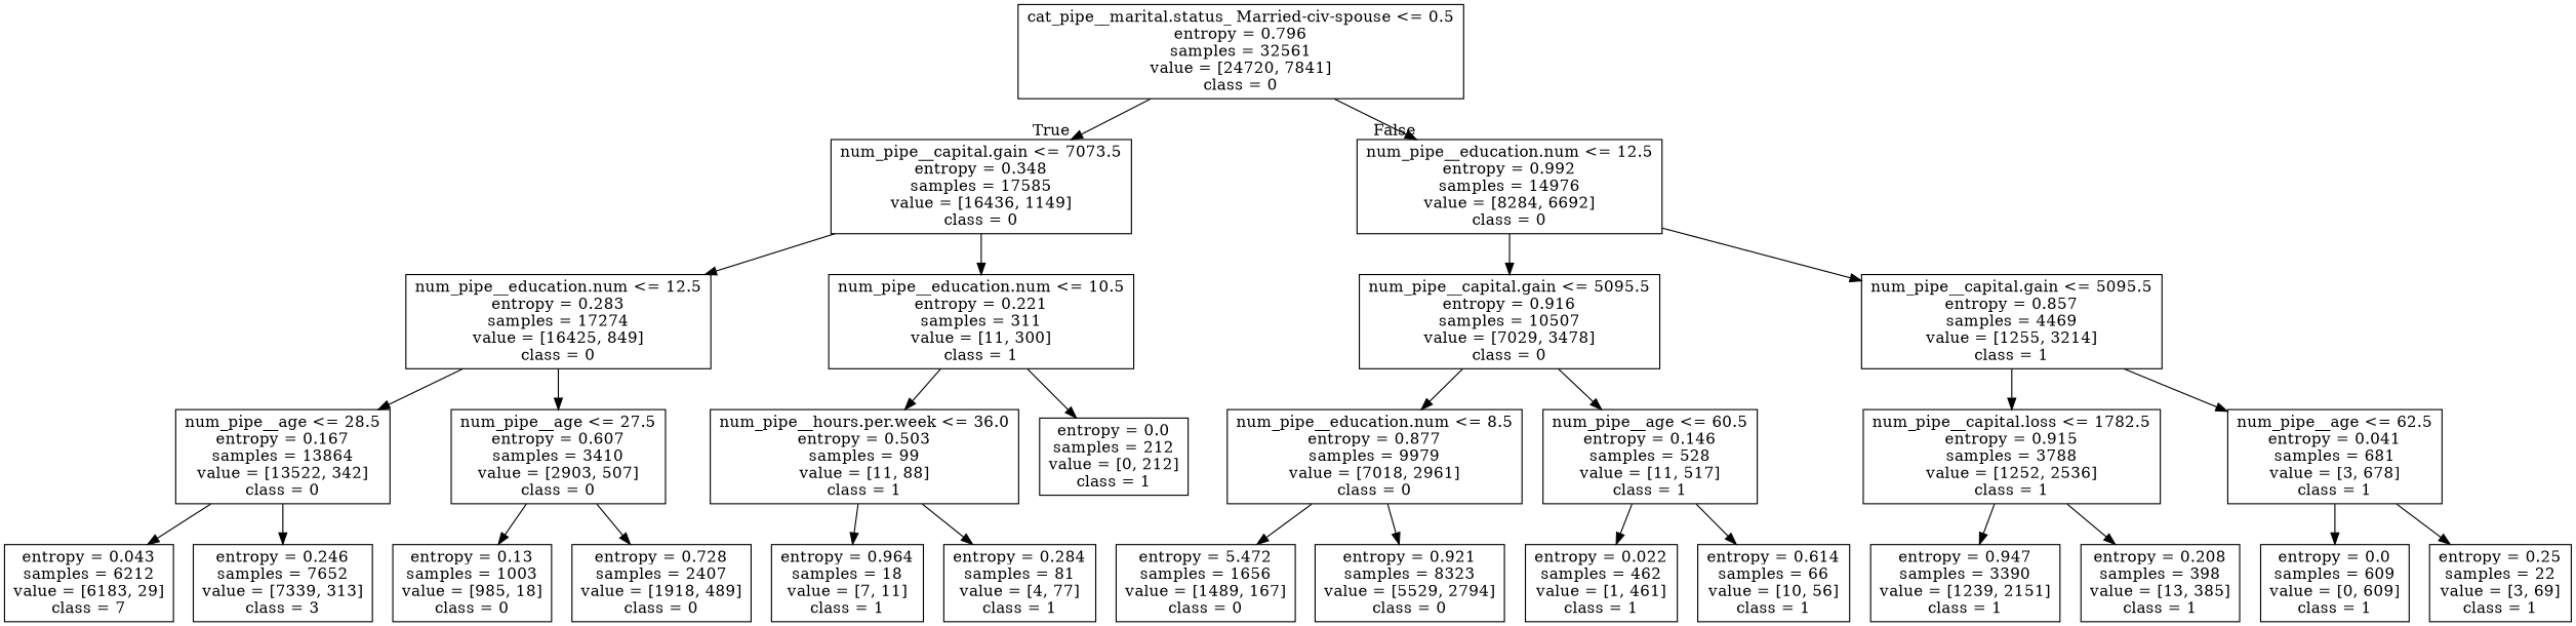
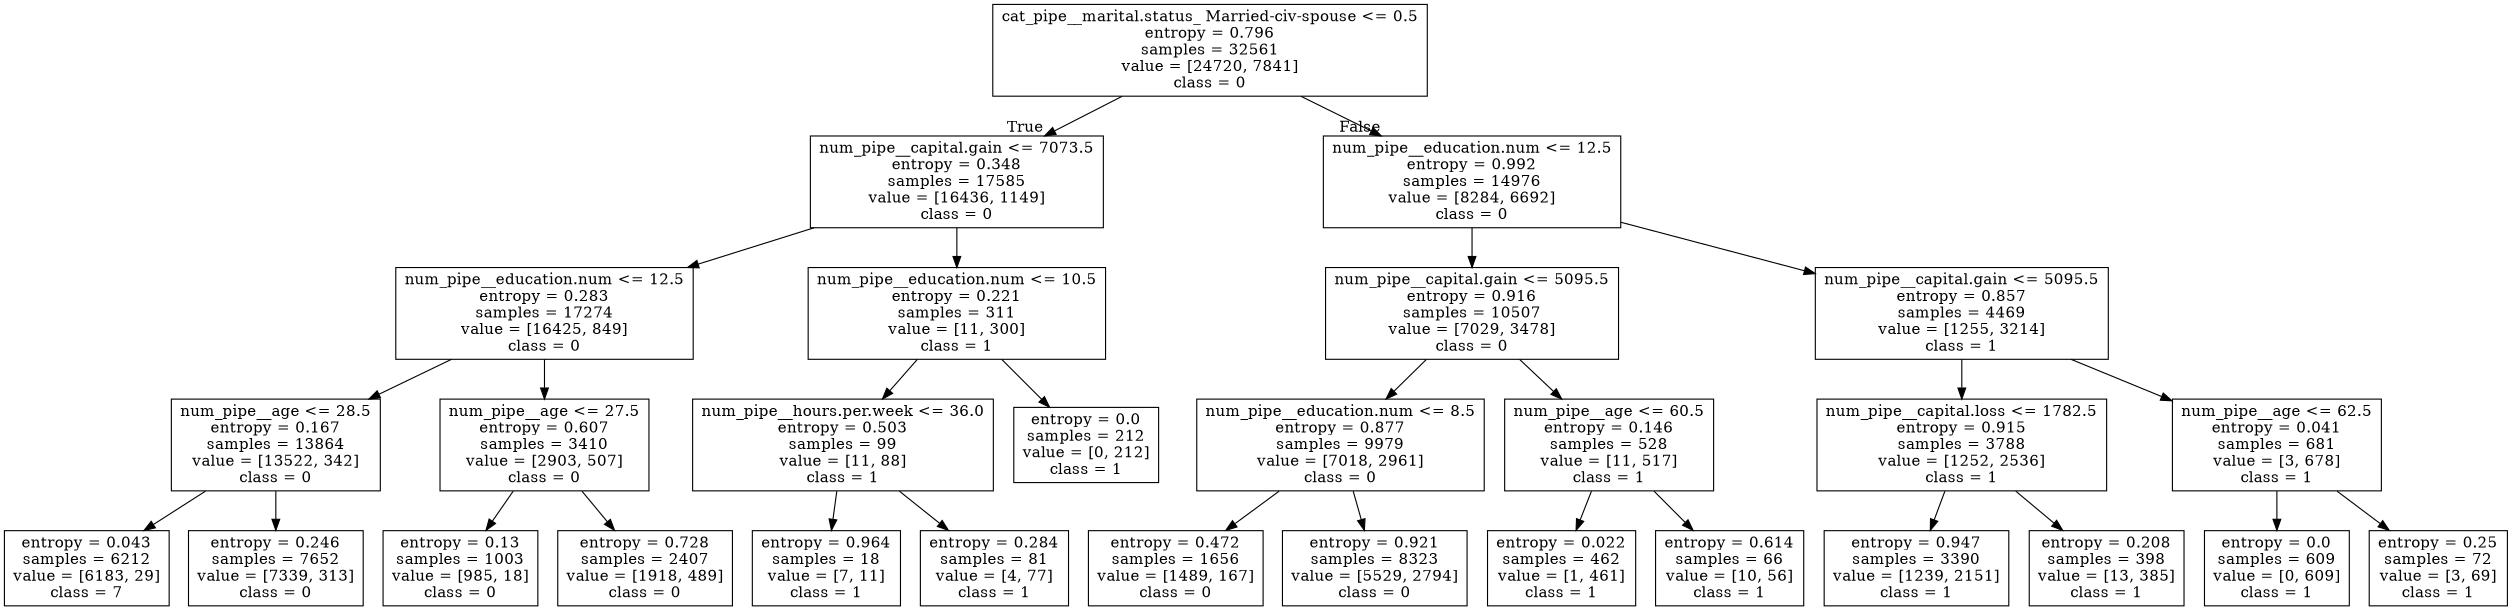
  digraph {
    node [shape=box]
    n1 [label="cat_pipe__marital.status_ Married-civ-spouse <= 0.5\nentropy = 0.796\nsamples = 32561\nvalue = [24720, 7841]\nclass = 0"]
    n2 [label="num_pipe__capital.gain <= 7073.5\nentropy = 0.348\nsamples = 17585\nvalue = [16436, 1149]\nclass = 0"]
    n3 [label="num_pipe__education.num <= 12.5\nentropy = 0.992\nsamples = 14976\nvalue = [8284, 6692]\nclass = 0"]
    n4 [label="num_pipe__education.num <= 12.5\nentropy = 0.283\nsamples = 17274\nvalue = [16425, 849]\nclass = 0"]
    n5 [label="num_pipe__education.num <= 10.5\nentropy = 0.221\nsamples = 311\nvalue = [11, 300]\nclass = 1"]
    n6 [label="num_pipe__capital.gain <= 5095.5\nentropy = 0.916\nsamples = 10507\nvalue = [7029, 3478]\nclass = 0"]
    n7 [label="num_pipe__capital.gain <= 5095.5\nentropy = 0.857\nsamples = 4469\nvalue = [1255, 3214]\nclass = 1"]
    n8 [label="num_pipe__age <= 28.5\nentropy = 0.167\nsamples = 13864\nvalue = [13522, 342]\nclass = 0"]
    n9 [label="num_pipe__age <= 27.5\nentropy = 0.607\nsamples = 3410\nvalue = [2903, 507]\nclass = 0"]
    n10 [label="num_pipe__hours.per.week <= 36.0\nentropy = 0.503\nsamples = 99\nvalue = [11, 88]\nclass = 1"]
    n11 [label="entropy = 0.0\nsamples = 212\nvalue = [0, 212]\nclass = 1"]
    n12 [label="entropy = 0.043\nsamples = 6212\nvalue = [6183, 29]\nclass = 7"]
-   n13 [label="entropy = 0.246\nsamples = 7652\nvalue = [7339, 313]\nclass = 3"]
+   n13 [label="entropy = 0.246\nsamples = 7652\nvalue = [7339, 313]\nclass = 0"]
    n14 [label="entropy = 0.13\nsamples = 1003\nvalue = [985, 18]\nclass = 0"]
    n15 [label="entropy = 0.728\nsamples = 2407\nvalue = [1918, 489]\nclass = 0"]
    n16 [label="entropy = 0.964\nsamples = 18\nvalue = [7, 11]\nclass = 1"]
    n17 [label="entropy = 0.284\nsamples = 81\nvalue = [4, 77]\nclass = 1"]
    n18 [label="num_pipe__education.num <= 8.5\nentropy = 0.877\nsamples = 9979\nvalue = [7018, 2961]\nclass = 0"]
    n19 [label="num_pipe__age <= 60.5\nentropy = 0.146\nsamples = 528\nvalue = [11, 517]\nclass = 1"]
    n20 [label="num_pipe__capital.loss <= 1782.5\nentropy = 0.915\nsamples = 3788\nvalue = [1252, 2536]\nclass = 1"]
    n21 [label="num_pipe__age <= 62.5\nentropy = 0.041\nsamples = 681\nvalue = [3, 678]\nclass = 1"]
-   n22 [label="entropy = 5.472\nsamples = 1656\nvalue = [1489, 167]\nclass = 0"]
+   n22 [label="entropy = 0.472\nsamples = 1656\nvalue = [1489, 167]\nclass = 0"]
    n23 [label="entropy = 0.921\nsamples = 8323\nvalue = [5529, 2794]\nclass = 0"]
    n24 [label="entropy = 0.022\nsamples = 462\nvalue = [1, 461]\nclass = 1"]
    n25 [label="entropy = 0.614\nsamples = 66\nvalue = [10, 56]\nclass = 1"]
    n26 [label="entropy = 0.947\nsamples = 3390\nvalue = [1239, 2151]\nclass = 1"]
    n27 [label="entropy = 0.208\nsamples = 398\nvalue = [13, 385]\nclass = 1"]
    n28 [label="entropy = 0.0\nsamples = 609\nvalue = [0, 609]\nclass = 1"]
-   n29 [label="entropy = 0.25\nsamples = 22\nvalue = [3, 69]\nclass = 1"]
+   n29 [label="entropy = 0.25\nsamples = 72\nvalue = [3, 69]\nclass = 1"]
    n1 -> n2 [headlabel=True labelangle=45 labeldistance=2.5]
    n1 -> n3 [headlabel=False labelangle=-45 labeldistance=2.5]
    n2 -> n4
    n2 -> n5
    n3 -> n6
    n3 -> n7
    n4 -> n8
    n4 -> n9
    n5 -> n10
    n5 -> n11
    n6 -> n18
    n6 -> n19
    n7 -> n20
    n7 -> n21
    n8 -> n12
    n8 -> n13
    n9 -> n14
    n9 -> n15
    n10 -> n16
    n10 -> n17
    n18 -> n22
    n18 -> n23
    n19 -> n24
    n19 -> n25
    n20 -> n26
    n20 -> n27
    n21 -> n28
    n21 -> n29
  }
